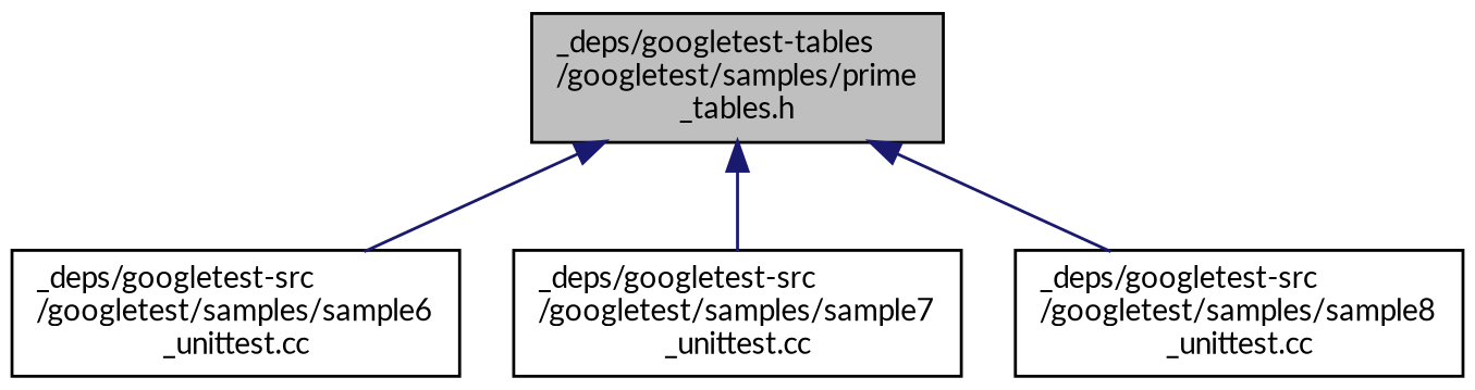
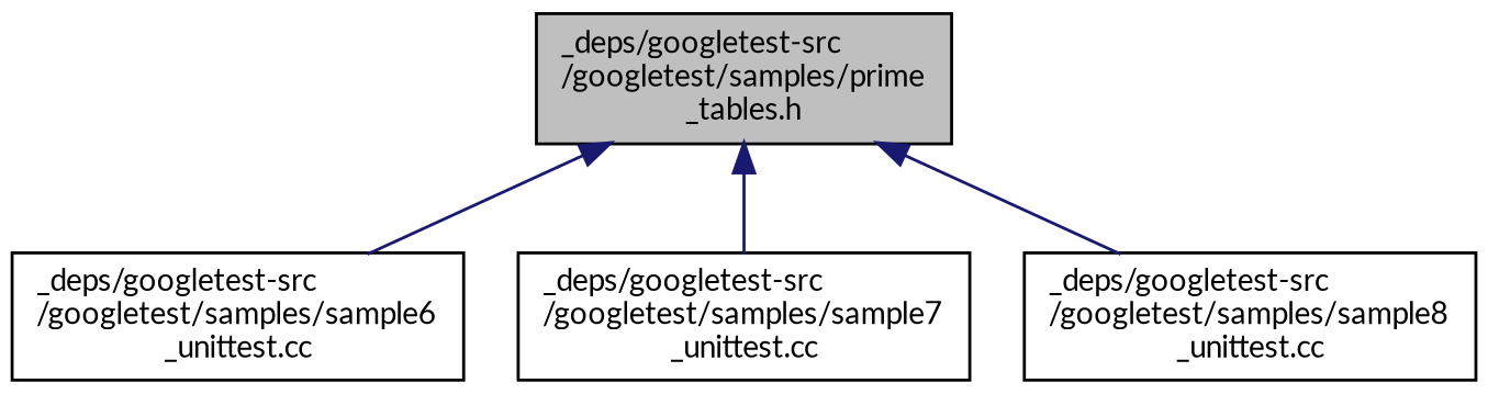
  digraph {
    fontname=Lato
    node [color=black fillcolor=white fontname=Lato fontsize=10 shape=record style=filled]
    edge [color=midnightblue dir=back fontname=Lato fontsize=10 labelfontname=Helvetica labelfontsize=10 style=solid]
-   n1 [fillcolor=grey75 fontcolor=black height=0.2 label="_deps/googletest-tables\l/googletest/samples/prime\l_tables.h" width=0.4]
+   n1 [fillcolor=grey75 fontcolor=black height=0.2 label="_deps/googletest-src\l/googletest/samples/prime\l_tables.h" width=0.4]
    n2 [height=0.2 label="_deps/googletest-src\l/googletest/samples/sample6\l_unittest.cc" width=0.4]
    n3 [height=0.2 label="_deps/googletest-src\l/googletest/samples/sample7\l_unittest.cc" width=0.4]
    n4 [height=0.2 label="_deps/googletest-src\l/googletest/samples/sample8\l_unittest.cc" width=0.4]
    n1 -> n2
    n1 -> n3
    n1 -> n4
  }
